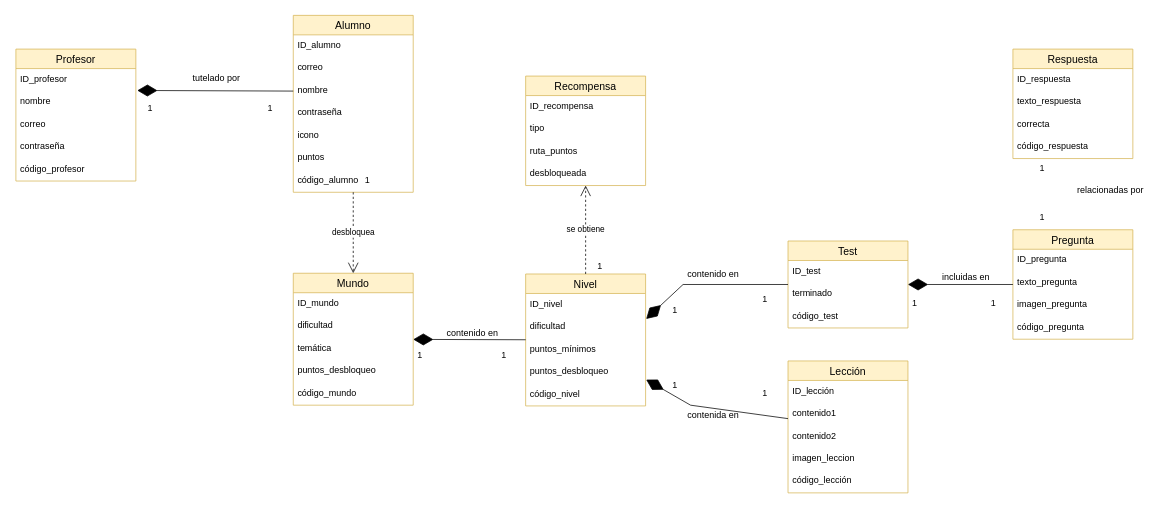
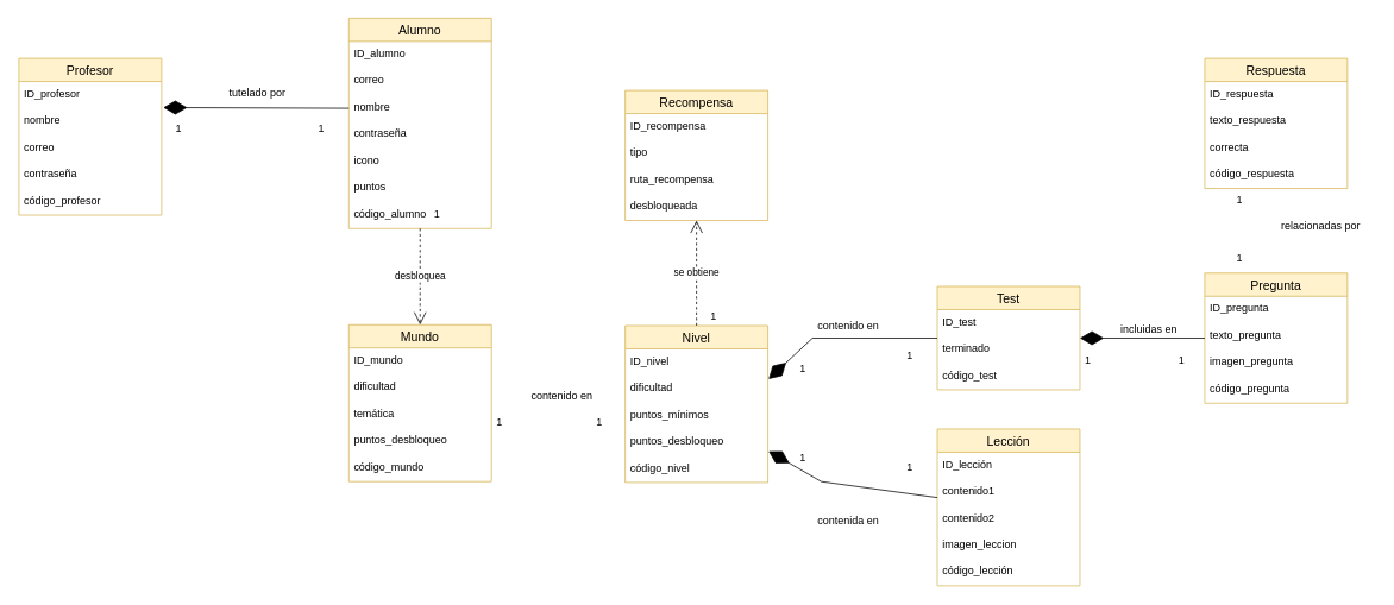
  <mxCell id="0" />
  <mxCell id="1" parent="0" />
  <mxCell id="2" value="Profesor" style="swimlane;fontStyle=0;childLayout=stackLayout;horizontal=1;startSize=26;horizontalStack=0;resizeParent=1;resizeParentMax=0;resizeLast=0;collapsible=1;marginBottom=0;align=center;fontSize=14;fillColor=#fff2cc;strokeColor=#d6b656;" parent="1" vertex="1"><mxGeometry x="20" y="65" width="160" height="176" as="geometry" /></mxCell>
  <mxCell id="3" value="ID_profesor" style="text;strokeColor=none;fillColor=none;spacingLeft=4;spacingRight=4;overflow=hidden;rotatable=0;points=[[0,0.5],[1,0.5]];portConstraint=eastwest;fontSize=12;" parent="2" vertex="1"><mxGeometry y="26" width="160" height="30" as="geometry" /></mxCell>
  <mxCell id="4" value="nombre" style="text;strokeColor=none;fillColor=none;spacingLeft=4;spacingRight=4;overflow=hidden;rotatable=0;points=[[0,0.5],[1,0.5]];portConstraint=eastwest;fontSize=12;" parent="2" vertex="1"><mxGeometry y="56" width="160" height="30" as="geometry" /></mxCell>
  <mxCell id="5" value="correo" style="text;strokeColor=none;fillColor=none;spacingLeft=4;spacingRight=4;overflow=hidden;rotatable=0;points=[[0,0.5],[1,0.5]];portConstraint=eastwest;fontSize=12;" parent="2" vertex="1"><mxGeometry y="86" width="160" height="30" as="geometry" /></mxCell>
  <mxCell id="6" value="contraseña" style="text;strokeColor=none;fillColor=none;spacingLeft=4;spacingRight=4;overflow=hidden;rotatable=0;points=[[0,0.5],[1,0.5]];portConstraint=eastwest;fontSize=12;" parent="2" vertex="1"><mxGeometry y="116" width="160" height="30" as="geometry" /></mxCell>
  <mxCell id="7" value="código_profesor" style="text;strokeColor=none;fillColor=none;spacingLeft=4;spacingRight=4;overflow=hidden;rotatable=0;points=[[0,0.5],[1,0.5]];portConstraint=eastwest;fontSize=12;" parent="2" vertex="1"><mxGeometry y="146" width="160" height="30" as="geometry" /></mxCell>
  <mxCell id="8" value="Alumno" style="swimlane;fontStyle=0;childLayout=stackLayout;horizontal=1;startSize=26;horizontalStack=0;resizeParent=1;resizeParentMax=0;resizeLast=0;collapsible=1;marginBottom=0;align=center;fontSize=14;fillColor=#fff2cc;strokeColor=#d6b656;" parent="1" vertex="1"><mxGeometry x="390" y="20" width="160" height="236" as="geometry" /></mxCell>
  <mxCell id="9" value="ID_alumno" style="text;strokeColor=none;fillColor=none;spacingLeft=4;spacingRight=4;overflow=hidden;rotatable=0;points=[[0,0.5],[1,0.5]];portConstraint=eastwest;fontSize=12;" parent="8" vertex="1"><mxGeometry y="26" width="160" height="30" as="geometry" /></mxCell>
  <mxCell id="10" value="correo" style="text;strokeColor=none;fillColor=none;spacingLeft=4;spacingRight=4;overflow=hidden;rotatable=0;points=[[0,0.5],[1,0.5]];portConstraint=eastwest;fontSize=12;" parent="8" vertex="1"><mxGeometry y="56" width="160" height="30" as="geometry" /></mxCell>
  <mxCell id="11" value="nombre" style="text;strokeColor=none;fillColor=none;spacingLeft=4;spacingRight=4;overflow=hidden;rotatable=0;points=[[0,0.5],[1,0.5]];portConstraint=eastwest;fontSize=12;" parent="8" vertex="1"><mxGeometry y="86" width="160" height="30" as="geometry" /></mxCell>
  <mxCell id="12" value="contraseña" style="text;strokeColor=none;fillColor=none;spacingLeft=4;spacingRight=4;overflow=hidden;rotatable=0;points=[[0,0.5],[1,0.5]];portConstraint=eastwest;fontSize=12;" parent="8" vertex="1"><mxGeometry y="116" width="160" height="30" as="geometry" /></mxCell>
  <mxCell id="13" value="icono" style="text;strokeColor=none;fillColor=none;spacingLeft=4;spacingRight=4;overflow=hidden;rotatable=0;points=[[0,0.5],[1,0.5]];portConstraint=eastwest;fontSize=12;" parent="8" vertex="1"><mxGeometry y="146" width="160" height="30" as="geometry" /></mxCell>
  <mxCell id="14" value="puntos" style="text;strokeColor=none;fillColor=none;spacingLeft=4;spacingRight=4;overflow=hidden;rotatable=0;points=[[0,0.5],[1,0.5]];portConstraint=eastwest;fontSize=12;" parent="8" vertex="1"><mxGeometry y="176" width="160" height="30" as="geometry" /></mxCell>
  <mxCell id="15" value="código_alumno" style="text;strokeColor=none;fillColor=none;spacingLeft=4;spacingRight=4;overflow=hidden;rotatable=0;points=[[0,0.5],[1,0.5]];portConstraint=eastwest;fontSize=12;" parent="8" vertex="1"><mxGeometry y="206" width="160" height="30" as="geometry" /></mxCell>
  <mxCell id="16" value="Mundo" style="swimlane;fontStyle=0;childLayout=stackLayout;horizontal=1;startSize=26;horizontalStack=0;resizeParent=1;resizeParentMax=0;resizeLast=0;collapsible=1;marginBottom=0;align=center;fontSize=14;fillColor=#fff2cc;strokeColor=#d6b656;" parent="1" vertex="1"><mxGeometry x="390" y="364" width="160" height="176" as="geometry" /></mxCell>
  <mxCell id="17" value="ID_mundo" style="text;strokeColor=none;fillColor=none;spacingLeft=4;spacingRight=4;overflow=hidden;rotatable=0;points=[[0,0.5],[1,0.5]];portConstraint=eastwest;fontSize=12;" parent="16" vertex="1"><mxGeometry y="26" width="160" height="30" as="geometry" /></mxCell>
  <mxCell id="18" value="dificultad" style="text;strokeColor=none;fillColor=none;spacingLeft=4;spacingRight=4;overflow=hidden;rotatable=0;points=[[0,0.5],[1,0.5]];portConstraint=eastwest;fontSize=12;" parent="16" vertex="1"><mxGeometry y="56" width="160" height="30" as="geometry" /></mxCell>
  <mxCell id="19" value="temática" style="text;strokeColor=none;fillColor=none;spacingLeft=4;spacingRight=4;overflow=hidden;rotatable=0;points=[[0,0.5],[1,0.5]];portConstraint=eastwest;fontSize=12;" parent="16" vertex="1"><mxGeometry y="86" width="160" height="30" as="geometry" /></mxCell>
  <mxCell id="20" value="puntos_desbloqueo" style="text;strokeColor=none;fillColor=none;spacingLeft=4;spacingRight=4;overflow=hidden;rotatable=0;points=[[0,0.5],[1,0.5]];portConstraint=eastwest;fontSize=12;" parent="16" vertex="1"><mxGeometry y="116" width="160" height="30" as="geometry" /></mxCell>
  <mxCell id="21" value="código_mundo" style="text;strokeColor=none;fillColor=none;spacingLeft=4;spacingRight=4;overflow=hidden;rotatable=0;points=[[0,0.5],[1,0.5]];portConstraint=eastwest;fontSize=12;" parent="16" vertex="1"><mxGeometry y="146" width="160" height="30" as="geometry" /></mxCell>
  <mxCell id="22" value="Nivel" style="swimlane;fontStyle=0;childLayout=stackLayout;horizontal=1;startSize=26;horizontalStack=0;resizeParent=1;resizeParentMax=0;resizeLast=0;collapsible=1;marginBottom=0;align=center;fontSize=14;fillColor=#fff2cc;strokeColor=#d6b656;" parent="1" vertex="1"><mxGeometry x="700" y="365" width="160" height="176" as="geometry" /></mxCell>
  <mxCell id="23" value="ID_nivel" style="text;strokeColor=none;fillColor=none;spacingLeft=4;spacingRight=4;overflow=hidden;rotatable=0;points=[[0,0.5],[1,0.5]];portConstraint=eastwest;fontSize=12;" parent="22" vertex="1"><mxGeometry y="26" width="160" height="30" as="geometry" /></mxCell>
  <mxCell id="24" value="dificultad" style="text;strokeColor=none;fillColor=none;spacingLeft=4;spacingRight=4;overflow=hidden;rotatable=0;points=[[0,0.5],[1,0.5]];portConstraint=eastwest;fontSize=12;" parent="22" vertex="1"><mxGeometry y="56" width="160" height="30" as="geometry" /></mxCell>
  <mxCell id="25" value="puntos_mínimos" style="text;strokeColor=none;fillColor=none;spacingLeft=4;spacingRight=4;overflow=hidden;rotatable=0;points=[[0,0.5],[1,0.5]];portConstraint=eastwest;fontSize=12;" parent="22" vertex="1"><mxGeometry y="86" width="160" height="30" as="geometry" /></mxCell>
  <mxCell id="26" value="puntos_desbloqueo" style="text;strokeColor=none;fillColor=none;spacingLeft=4;spacingRight=4;overflow=hidden;rotatable=0;points=[[0,0.5],[1,0.5]];portConstraint=eastwest;fontSize=12;" parent="22" vertex="1"><mxGeometry y="116" width="160" height="30" as="geometry" /></mxCell>
  <mxCell id="27" value="código_nivel" style="text;strokeColor=none;fillColor=none;spacingLeft=4;spacingRight=4;overflow=hidden;rotatable=0;points=[[0,0.5],[1,0.5]];portConstraint=eastwest;fontSize=12;" parent="22" vertex="1"><mxGeometry y="146" width="160" height="30" as="geometry" /></mxCell>
  <mxCell id="28" value="Recompensa" style="swimlane;fontStyle=0;childLayout=stackLayout;horizontal=1;startSize=26;horizontalStack=0;resizeParent=1;resizeParentMax=0;resizeLast=0;collapsible=1;marginBottom=0;align=center;fontSize=14;fillColor=#fff2cc;strokeColor=#d6b656;" parent="1" vertex="1"><mxGeometry x="700" y="101" width="160" height="146" as="geometry" /></mxCell>
  <mxCell id="29" value="ID_recompensa" style="text;strokeColor=none;fillColor=none;spacingLeft=4;spacingRight=4;overflow=hidden;rotatable=0;points=[[0,0.5],[1,0.5]];portConstraint=eastwest;fontSize=12;" parent="28" vertex="1"><mxGeometry y="26" width="160" height="30" as="geometry" /></mxCell>
  <mxCell id="30" value="tipo" style="text;strokeColor=none;fillColor=none;spacingLeft=4;spacingRight=4;overflow=hidden;rotatable=0;points=[[0,0.5],[1,0.5]];portConstraint=eastwest;fontSize=12;" parent="28" vertex="1"><mxGeometry y="56" width="160" height="30" as="geometry" /></mxCell>
- <mxCell id="31" value="ruta_puntos" style="text;strokeColor=none;fillColor=none;spacingLeft=4;spacingRight=4;overflow=hidden;rotatable=0;points=[[0,0.5],[1,0.5]];portConstraint=eastwest;fontSize=12;" parent="28" vertex="1"><mxGeometry y="86" width="160" height="30" as="geometry" /></mxCell>
+ <mxCell id="31" value="ruta_recompensa" style="text;strokeColor=none;fillColor=none;spacingLeft=4;spacingRight=4;overflow=hidden;rotatable=0;points=[[0,0.5],[1,0.5]];portConstraint=eastwest;fontSize=12;" parent="28" vertex="1"><mxGeometry y="86" width="160" height="30" as="geometry" /></mxCell>
  <mxCell id="32" value="desbloqueada" style="text;strokeColor=none;fillColor=none;spacingLeft=4;spacingRight=4;overflow=hidden;rotatable=0;points=[[0,0.5],[1,0.5]];portConstraint=eastwest;fontSize=12;" parent="28" vertex="1"><mxGeometry y="116" width="160" height="30" as="geometry" /></mxCell>
  <mxCell id="33" value="Lección" style="swimlane;fontStyle=0;childLayout=stackLayout;horizontal=1;startSize=26;horizontalStack=0;resizeParent=1;resizeParentMax=0;resizeLast=0;collapsible=1;marginBottom=0;align=center;fontSize=14;fillColor=#fff2cc;strokeColor=#d6b656;" parent="1" vertex="1"><mxGeometry x="1050" y="481" width="160" height="176" as="geometry" /></mxCell>
  <mxCell id="34" value="ID_lección" style="text;strokeColor=none;fillColor=none;spacingLeft=4;spacingRight=4;overflow=hidden;rotatable=0;points=[[0,0.5],[1,0.5]];portConstraint=eastwest;fontSize=12;" parent="33" vertex="1"><mxGeometry y="26" width="160" height="30" as="geometry" /></mxCell>
  <mxCell id="35" value="contenido1" style="text;strokeColor=none;fillColor=none;spacingLeft=4;spacingRight=4;overflow=hidden;rotatable=0;points=[[0,0.5],[1,0.5]];portConstraint=eastwest;fontSize=12;" parent="33" vertex="1"><mxGeometry y="56" width="160" height="30" as="geometry" /></mxCell>
  <mxCell id="36" value="contenido2" style="text;strokeColor=none;fillColor=none;spacingLeft=4;spacingRight=4;overflow=hidden;rotatable=0;points=[[0,0.5],[1,0.5]];portConstraint=eastwest;fontSize=12;" vertex="1" parent="33"><mxGeometry y="86" width="160" height="30" as="geometry" /></mxCell>
  <mxCell id="37" value="imagen_leccion" style="text;strokeColor=none;fillColor=none;spacingLeft=4;spacingRight=4;overflow=hidden;rotatable=0;points=[[0,0.5],[1,0.5]];portConstraint=eastwest;fontSize=12;" vertex="1" parent="33"><mxGeometry y="116" width="160" height="30" as="geometry" /></mxCell>
  <mxCell id="38" value="código_lección" style="text;strokeColor=none;fillColor=none;spacingLeft=4;spacingRight=4;overflow=hidden;rotatable=0;points=[[0,0.5],[1,0.5]];portConstraint=eastwest;fontSize=12;" parent="33" vertex="1"><mxGeometry y="146" width="160" height="30" as="geometry" /></mxCell>
  <mxCell id="39" value="Test" style="swimlane;fontStyle=0;childLayout=stackLayout;horizontal=1;startSize=26;horizontalStack=0;resizeParent=1;resizeParentMax=0;resizeLast=0;collapsible=1;marginBottom=0;align=center;fontSize=14;fillColor=#fff2cc;strokeColor=#d6b656;" parent="1" vertex="1"><mxGeometry x="1050" y="321" width="160" height="116" as="geometry" /></mxCell>
  <mxCell id="40" value="ID_test" style="text;strokeColor=none;fillColor=none;spacingLeft=4;spacingRight=4;overflow=hidden;rotatable=0;points=[[0,0.5],[1,0.5]];portConstraint=eastwest;fontSize=12;" parent="39" vertex="1"><mxGeometry y="26" width="160" height="30" as="geometry" /></mxCell>
  <mxCell id="41" value="terminado" style="text;strokeColor=none;fillColor=none;spacingLeft=4;spacingRight=4;overflow=hidden;rotatable=0;points=[[0,0.5],[1,0.5]];portConstraint=eastwest;fontSize=12;" parent="39" vertex="1"><mxGeometry y="56" width="160" height="30" as="geometry" /></mxCell>
  <mxCell id="42" value="código_test" style="text;strokeColor=none;fillColor=none;spacingLeft=4;spacingRight=4;overflow=hidden;rotatable=0;points=[[0,0.5],[1,0.5]];portConstraint=eastwest;fontSize=12;" parent="39" vertex="1"><mxGeometry y="86" width="160" height="30" as="geometry" /></mxCell>
  <mxCell id="43" value="Pregunta" style="swimlane;fontStyle=0;childLayout=stackLayout;horizontal=1;startSize=26;horizontalStack=0;resizeParent=1;resizeParentMax=0;resizeLast=0;collapsible=1;marginBottom=0;align=center;fontSize=14;fillColor=#fff2cc;strokeColor=#d6b656;" parent="1" vertex="1"><mxGeometry x="1350" y="306" width="160" height="146" as="geometry" /></mxCell>
  <mxCell id="44" value="ID_pregunta" style="text;strokeColor=none;fillColor=none;spacingLeft=4;spacingRight=4;overflow=hidden;rotatable=0;points=[[0,0.5],[1,0.5]];portConstraint=eastwest;fontSize=12;" parent="43" vertex="1"><mxGeometry y="26" width="160" height="30" as="geometry" /></mxCell>
  <mxCell id="45" value="texto_pregunta" style="text;strokeColor=none;fillColor=none;spacingLeft=4;spacingRight=4;overflow=hidden;rotatable=0;points=[[0,0.5],[1,0.5]];portConstraint=eastwest;fontSize=12;" parent="43" vertex="1"><mxGeometry y="56" width="160" height="30" as="geometry" /></mxCell>
  <mxCell id="46" value="imagen_pregunta" style="text;strokeColor=none;fillColor=none;spacingLeft=4;spacingRight=4;overflow=hidden;rotatable=0;points=[[0,0.5],[1,0.5]];portConstraint=eastwest;fontSize=12;" parent="43" vertex="1"><mxGeometry y="86" width="160" height="30" as="geometry" /></mxCell>
  <mxCell id="47" value="código_pregunta" style="text;strokeColor=none;fillColor=none;spacingLeft=4;spacingRight=4;overflow=hidden;rotatable=0;points=[[0,0.5],[1,0.5]];portConstraint=eastwest;fontSize=12;" parent="43" vertex="1"><mxGeometry y="116" width="160" height="30" as="geometry" /></mxCell>
  <mxCell id="48" value="Respuesta" style="swimlane;fontStyle=0;childLayout=stackLayout;horizontal=1;startSize=26;horizontalStack=0;resizeParent=1;resizeParentMax=0;resizeLast=0;collapsible=1;marginBottom=0;align=center;fontSize=14;fillColor=#fff2cc;strokeColor=#d6b656;" parent="1" vertex="1"><mxGeometry x="1350" y="65" width="160" height="146" as="geometry" /></mxCell>
  <mxCell id="49" value="ID_respuesta" style="text;strokeColor=none;fillColor=none;spacingLeft=4;spacingRight=4;overflow=hidden;rotatable=0;points=[[0,0.5],[1,0.5]];portConstraint=eastwest;fontSize=12;" parent="48" vertex="1"><mxGeometry y="26" width="160" height="30" as="geometry" /></mxCell>
  <mxCell id="50" value="texto_respuesta" style="text;strokeColor=none;fillColor=none;spacingLeft=4;spacingRight=4;overflow=hidden;rotatable=0;points=[[0,0.5],[1,0.5]];portConstraint=eastwest;fontSize=12;" parent="48" vertex="1"><mxGeometry y="56" width="160" height="30" as="geometry" /></mxCell>
  <mxCell id="51" value="correcta" style="text;strokeColor=none;fillColor=none;spacingLeft=4;spacingRight=4;overflow=hidden;rotatable=0;points=[[0,0.5],[1,0.5]];portConstraint=eastwest;fontSize=12;" parent="48" vertex="1"><mxGeometry y="86" width="160" height="30" as="geometry" /></mxCell>
  <mxCell id="52" value="código_respuesta" style="text;strokeColor=none;fillColor=none;spacingLeft=4;spacingRight=4;overflow=hidden;rotatable=0;points=[[0,0.5],[1,0.5]];portConstraint=eastwest;fontSize=12;" parent="48" vertex="1"><mxGeometry y="116" width="160" height="30" as="geometry" /></mxCell>
  <mxCell id="53" value="" style="endArrow=diamondThin;endFill=1;endSize=24;html=1;rounded=0;exitX=0;exitY=0.5;exitDx=0;exitDy=0;entryX=1.012;entryY=-0.027;entryDx=0;entryDy=0;entryPerimeter=0;" parent="1" source="11" target="4" edge="1"><mxGeometry width="160" relative="1" as="geometry"><mxPoint x="300" y="310" as="sourcePoint" /><mxPoint x="460" y="310" as="targetPoint" /></mxGeometry></mxCell>
  <mxCell id="54" value="tutelado por" style="text;strokeColor=none;fillColor=none;spacingLeft=4;spacingRight=4;overflow=hidden;rotatable=0;points=[[0,0.5],[1,0.5]];portConstraint=eastwest;fontSize=12;" parent="1" vertex="1"><mxGeometry x="250" y="90" width="80" height="30" as="geometry" /></mxCell>
  <mxCell id="55" value="1" style="text;strokeColor=none;fillColor=none;spacingLeft=4;spacingRight=4;overflow=hidden;rotatable=0;points=[[0,0.5],[1,0.5]];portConstraint=eastwest;fontSize=12;" parent="1" vertex="1"><mxGeometry x="350" y="130" width="40" height="30" as="geometry" /></mxCell>
  <mxCell id="56" value="1" style="text;strokeColor=none;fillColor=none;spacingLeft=4;spacingRight=4;overflow=hidden;rotatable=0;points=[[0,0.5],[1,0.5]];portConstraint=eastwest;fontSize=12;" parent="1" vertex="1"><mxGeometry x="190" y="130" width="40" height="30" as="geometry" /></mxCell>
  <mxCell id="57" value="desbloquea" style="endArrow=open;endSize=12;dashed=1;html=1;rounded=0;entryX=0.5;entryY=0;entryDx=0;entryDy=0;" parent="1" source="15" target="16" edge="1"><mxGeometry width="160" relative="1" as="geometry"><mxPoint x="290" y="400" as="sourcePoint" /><mxPoint x="450" y="400" as="targetPoint" /></mxGeometry></mxCell>
  <mxCell id="58" value="1" style="text;strokeColor=none;fillColor=none;spacingLeft=4;spacingRight=4;overflow=hidden;rotatable=0;points=[[0,0.5],[1,0.5]];portConstraint=eastwest;fontSize=12;" parent="1" vertex="1"><mxGeometry x="480" y="226" width="40" height="30" as="geometry" /></mxCell>
- <mxCell id="59" value="" style="endArrow=diamondThin;endFill=1;endSize=24;html=1;rounded=0;" parent="1" source="22" target="16" edge="1"><mxGeometry width="160" relative="1" as="geometry"><mxPoint x="290" y="690" as="sourcePoint" /><mxPoint x="620" y="500" as="targetPoint" /></mxGeometry></mxCell>
  <mxCell id="60" value="se obtiene" style="endArrow=open;endSize=12;dashed=1;html=1;rounded=0;" parent="1" source="22" target="32" edge="1"><mxGeometry width="160" relative="1" as="geometry"><mxPoint x="500" y="237" as="sourcePoint" /><mxPoint x="660" y="281" as="targetPoint" /></mxGeometry></mxCell>
  <mxCell id="61" value="" style="endArrow=diamondThin;endFill=1;endSize=24;html=1;rounded=0;entryX=1.005;entryY=0.832;entryDx=0;entryDy=0;entryPerimeter=0;" parent="1" source="33" target="26" edge="1"><mxGeometry width="160" relative="1" as="geometry"><mxPoint x="580" y="463" as="sourcePoint" /><mxPoint x="710" y="463" as="targetPoint" /><Array as="points"><mxPoint x="920" y="540" /></Array></mxGeometry></mxCell>
  <mxCell id="62" value="" style="endArrow=diamondThin;endFill=1;endSize=24;html=1;rounded=0;entryX=1.005;entryY=0.13;entryDx=0;entryDy=0;entryPerimeter=0;" parent="1" source="39" target="24" edge="1"><mxGeometry width="160" relative="1" as="geometry"><mxPoint x="980" y="535.03" as="sourcePoint" /><mxPoint x="870.8" y="515.96" as="targetPoint" /><Array as="points"><mxPoint x="910" y="379" /></Array></mxGeometry></mxCell>
  <mxCell id="63" value="contenido en" style="text;strokeColor=none;fillColor=none;spacingLeft=4;spacingRight=4;overflow=hidden;rotatable=0;points=[[0,0.5],[1,0.5]];portConstraint=eastwest;fontSize=12;" parent="1" vertex="1"><mxGeometry x="589" y="430" width="80" height="30" as="geometry" /></mxCell>
  <mxCell id="64" value="1" style="text;strokeColor=none;fillColor=none;spacingLeft=4;spacingRight=4;overflow=hidden;rotatable=0;points=[[0,0.5],[1,0.5]];portConstraint=eastwest;fontSize=12;" parent="1" vertex="1"><mxGeometry x="550" y="460" width="40" height="30" as="geometry" /></mxCell>
  <mxCell id="65" value="1" style="text;strokeColor=none;fillColor=none;spacingLeft=4;spacingRight=4;overflow=hidden;rotatable=0;points=[[0,0.5],[1,0.5]];portConstraint=eastwest;fontSize=12;" parent="1" vertex="1"><mxGeometry x="662" y="459" width="40" height="30" as="geometry" /></mxCell>
  <mxCell id="66" value="1" style="text;strokeColor=none;fillColor=none;spacingLeft=4;spacingRight=4;overflow=hidden;rotatable=0;points=[[0,0.5],[1,0.5]];portConstraint=eastwest;fontSize=12;" parent="1" vertex="1"><mxGeometry x="790" y="341" width="40" height="30" as="geometry" /></mxCell>
  <mxCell id="67" value="contenido en" style="text;strokeColor=none;fillColor=none;spacingLeft=4;spacingRight=4;overflow=hidden;rotatable=0;points=[[0,0.5],[1,0.5]];portConstraint=eastwest;fontSize=12;" parent="1" vertex="1"><mxGeometry x="910" y="352" width="80" height="30" as="geometry" /></mxCell>
- <mxCell id="68" value="contenida en" style="text;strokeColor=none;fillColor=none;spacingLeft=4;spacingRight=4;overflow=hidden;rotatable=0;points=[[0,0.5],[1,0.5]];portConstraint=eastwest;fontSize=12;" parent="1" vertex="1"><mxGeometry x="910" y="540" width="80" height="30" as="geometry" /></mxCell>
+ <mxCell id="68" value="contenida en" style="text;strokeColor=none;fillColor=none;spacingLeft=4;spacingRight=4;overflow=hidden;rotatable=0;points=[[0,0.5],[1,0.5]];portConstraint=eastwest;fontSize=12;" parent="1" vertex="1"><mxGeometry x="910" y="570" width="80" height="30" as="geometry" /></mxCell>
  <mxCell id="69" value="incluidas en" style="text;strokeColor=none;fillColor=none;spacingLeft=4;spacingRight=4;overflow=hidden;rotatable=0;points=[[0,0.5],[1,0.5]];portConstraint=eastwest;fontSize=12;" parent="1" vertex="1"><mxGeometry x="1250" y="355" width="80" height="30" as="geometry" /></mxCell>
  <mxCell id="70" value="" style="endArrow=diamondThin;endFill=1;endSize=24;html=1;rounded=0;" parent="1" source="43" target="39" edge="1"><mxGeometry width="160" relative="1" as="geometry"><mxPoint x="1330" y="190.482" as="sourcePoint" /><mxPoint x="1180" y="189.998" as="targetPoint" /></mxGeometry></mxCell>
  <mxCell id="71" value="relacionadas por" style="text;strokeColor=none;fillColor=none;spacingLeft=4;spacingRight=4;overflow=hidden;rotatable=0;points=[[0,0.5],[1,0.5]];portConstraint=eastwest;fontSize=12;" parent="1" vertex="1"><mxGeometry x="1430" y="240" width="110" height="30" as="geometry" /></mxCell>
  <mxCell id="72" value="1" style="text;strokeColor=none;fillColor=none;spacingLeft=4;spacingRight=4;overflow=hidden;rotatable=0;points=[[0,0.5],[1,0.5]];portConstraint=eastwest;fontSize=12;" parent="1" vertex="1"><mxGeometry x="890" y="400" width="40" height="30" as="geometry" /></mxCell>
  <mxCell id="73" value="1" style="text;strokeColor=none;fillColor=none;spacingLeft=4;spacingRight=4;overflow=hidden;rotatable=0;points=[[0,0.5],[1,0.5]];portConstraint=eastwest;fontSize=12;" parent="1" vertex="1"><mxGeometry x="890" y="500" width="40" height="30" as="geometry" /></mxCell>
  <mxCell id="74" value="1" style="text;strokeColor=none;fillColor=none;spacingLeft=4;spacingRight=4;overflow=hidden;rotatable=0;points=[[0,0.5],[1,0.5]];portConstraint=eastwest;fontSize=12;" parent="1" vertex="1"><mxGeometry x="1010" y="385" width="40" height="30" as="geometry" /></mxCell>
  <mxCell id="75" value="1" style="text;strokeColor=none;fillColor=none;spacingLeft=4;spacingRight=4;overflow=hidden;rotatable=0;points=[[0,0.5],[1,0.5]];portConstraint=eastwest;fontSize=12;" parent="1" vertex="1"><mxGeometry x="1010" y="510" width="40" height="30" as="geometry" /></mxCell>
  <mxCell id="76" value="1" style="text;strokeColor=none;fillColor=none;spacingLeft=4;spacingRight=4;overflow=hidden;rotatable=0;points=[[0,0.5],[1,0.5]];portConstraint=eastwest;fontSize=12;" parent="1" vertex="1"><mxGeometry x="1210" y="390" width="40" height="30" as="geometry" /></mxCell>
  <mxCell id="77" value="1" style="text;strokeColor=none;fillColor=none;spacingLeft=4;spacingRight=4;overflow=hidden;rotatable=0;points=[[0,0.5],[1,0.5]];portConstraint=eastwest;fontSize=12;" parent="1" vertex="1"><mxGeometry x="1315" y="390" width="40" height="30" as="geometry" /></mxCell>
  <mxCell id="78" value="1" style="text;strokeColor=none;fillColor=none;spacingLeft=4;spacingRight=4;overflow=hidden;rotatable=0;points=[[0,0.5],[1,0.5]];portConstraint=eastwest;fontSize=12;" parent="1" vertex="1"><mxGeometry x="1380" y="210" width="40" height="30" as="geometry" /></mxCell>
  <mxCell id="79" value="1" style="text;strokeColor=none;fillColor=none;spacingLeft=4;spacingRight=4;overflow=hidden;rotatable=0;points=[[0,0.5],[1,0.5]];portConstraint=eastwest;fontSize=12;" parent="1" vertex="1"><mxGeometry x="1380" y="276" width="40" height="30" as="geometry" /></mxCell>
